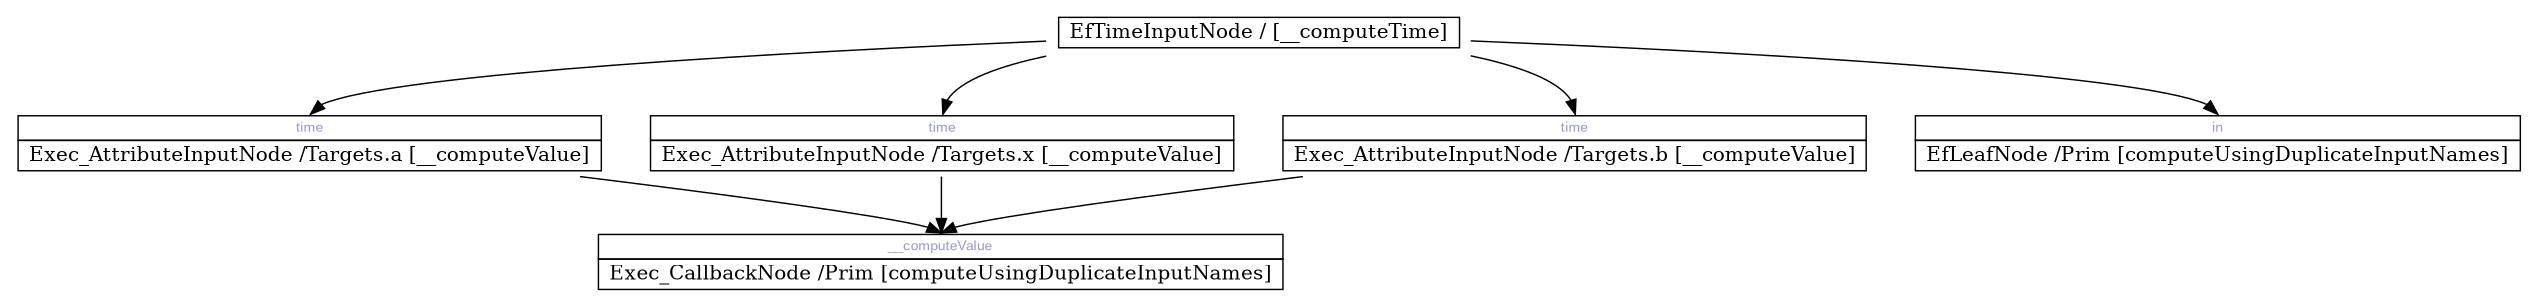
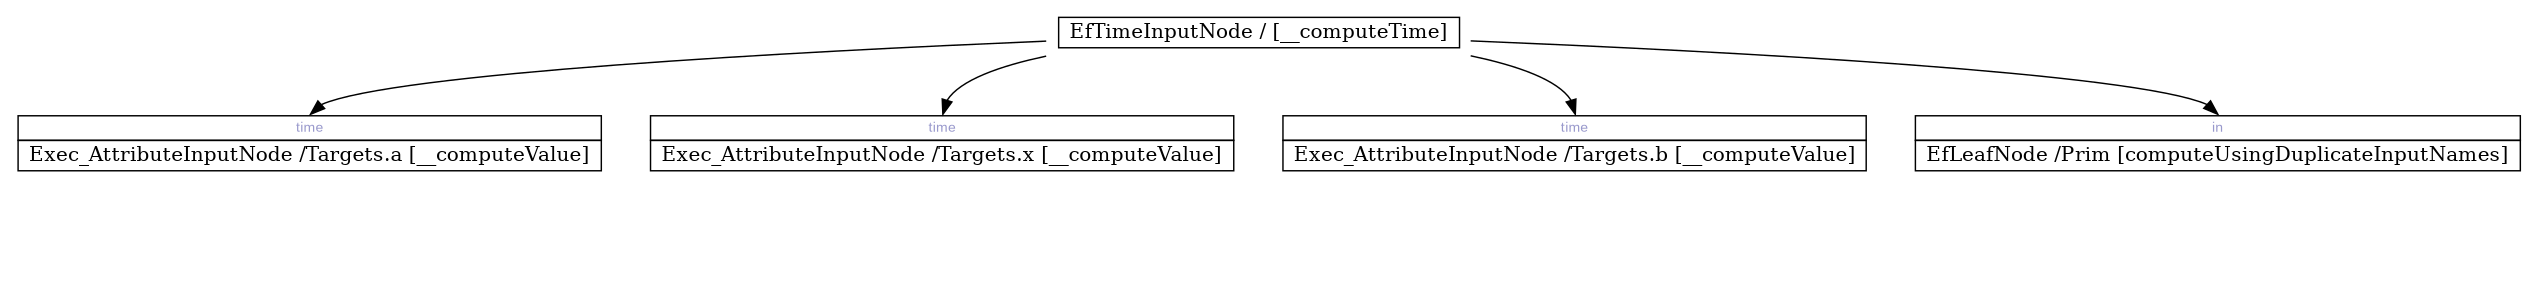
  digraph {
    rankdir=TB
    node [shape=plaintext]
    edge [headport="0x7f5635ae53d0:n"]
    n1 [label=< 		<TABLE BORDER="0" CELLBORDER="1" CELLSPACING="0"> 			<TR><TD COLSPAN="1"> EfTimeInputNode / [__computeTime] </TD></TR> 		</TABLE>>]
    n2 [label=< 		<TABLE BORDER="0" CELLBORDER="1" CELLSPACING="0"> 			<TR><TD PORT="0x7f5625d04900" COLSPAN="1"><FONT POINT-SIZE="10" FACE="Arial" COLOR="#9999cc">time</FONT></TD></TR> 			<TR><TD COLSPAN="1"> Exec_AttributeInputNode /Targets.a [__computeValue] </TD></TR> 		</TABLE>>]
    n3 [label=< 		<TABLE BORDER="0" CELLBORDER="1" CELLSPACING="0"> 			<TR><TD PORT="0x7f5625bb0e00" COLSPAN="1"><FONT POINT-SIZE="10" FACE="Arial" COLOR="#9999cc">time</FONT></TD></TR> 			<TR><TD COLSPAN="1"> Exec_AttributeInputNode /Targets.x [__computeValue] </TD></TR> 		</TABLE>>]
    n4 [label=< 		<TABLE BORDER="0" CELLBORDER="1" CELLSPACING="0"> 			<TR><TD PORT="0x7f5634cbf170" COLSPAN="1"><FONT POINT-SIZE="10" FACE="Arial" COLOR="#9999cc">time</FONT></TD></TR> 			<TR><TD COLSPAN="1"> Exec_AttributeInputNode /Targets.b [__computeValue] </TD></TR> 		</TABLE>>]
    n5 [label=< 		<TABLE BORDER="0" CELLBORDER="1" CELLSPACING="0"> 			<TR><TD PORT="0x7f560b48edc0" COLSPAN="1"><FONT POINT-SIZE="10" FACE="Arial" COLOR="#9999cc">in</FONT></TD></TR> 			<TR><TD COLSPAN="1"> EfLeafNode /Prim [computeUsingDuplicateInputNames] </TD></TR> 		</TABLE>>]
-   n6 [label=< 		<TABLE BORDER="0" CELLBORDER="1" CELLSPACING="0"> 			<TR><TD PORT="0x7f5635ae53d0" COLSPAN="1"><FONT POINT-SIZE="10" FACE="Arial" COLOR="#9999cc">__computeValue</FONT></TD></TR> 			<TR><TD COLSPAN="1"> Exec_CallbackNode /Prim [computeUsingDuplicateInputNames] </TD></TR> 		</TABLE>>]
    n1 -> n2 [headport="0x7f5625d04900:n"]
    n1 -> n3 [headport="0x7f5625bb0e00:n"]
    n1 -> n4 [headport="0x7f5634cbf170:n"]
    n1 -> n5 [headport="0x7f560b48edc0:n"]
-   n2 -> n6
-   n3 -> n6
-   n4 -> n6
  }
